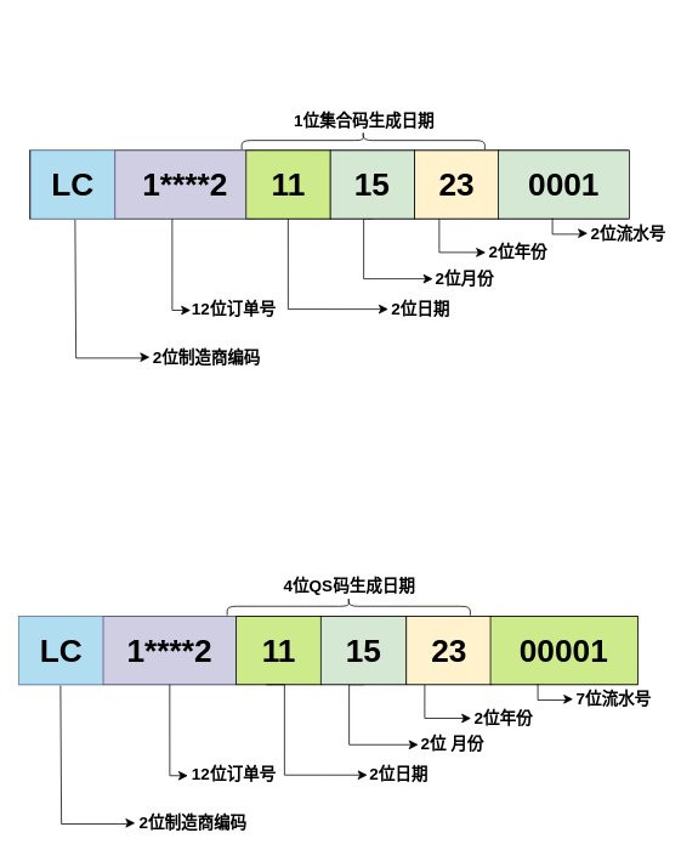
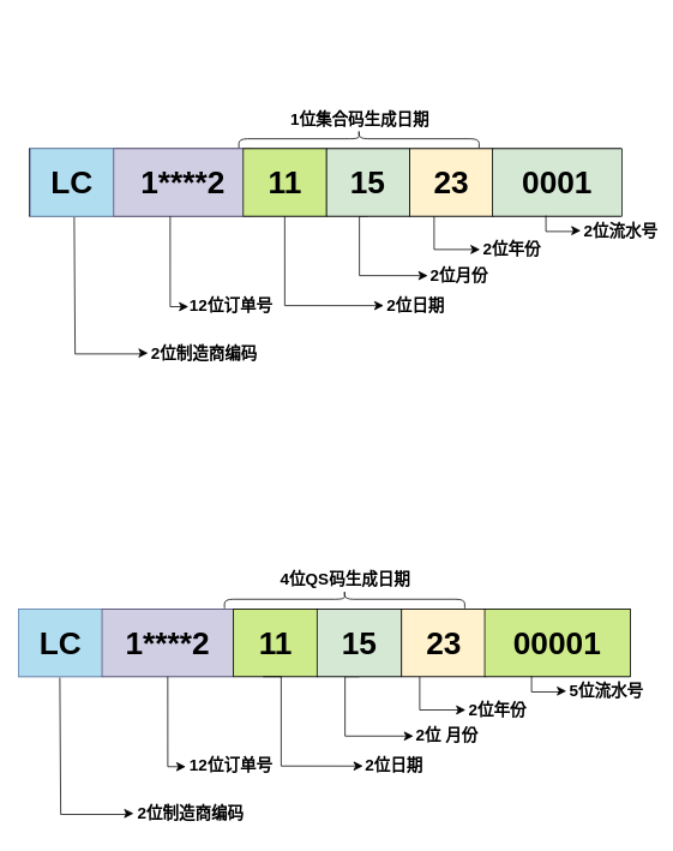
  <mxCell id="0" />
  <mxCell id="1" parent="0" />
  <mxCell id="2" value="2位制造商编码" style="text;strokeColor=none;fillColor=none;html=1;fontSize=18;fontStyle=1;verticalAlign=middle;align=center;movable=1;resizable=1;rotatable=1;deletable=1;editable=1;locked=0;connectable=1;" parent="1" vertex="1"><mxGeometry x="148" y="883" width="126" height="40" as="geometry" /></mxCell>
  <mxCell id="3" value="" style="edgeStyle=segmentEdgeStyle;endArrow=classic;html=1;curved=0;rounded=0;endSize=8;startSize=8;exitX=0.116;exitY=1.009;exitDx=0;exitDy=0;exitPerimeter=0;movable=1;resizable=1;rotatable=1;deletable=1;editable=1;locked=0;connectable=1;entryX=0;entryY=0.5;entryDx=0;entryDy=0;" parent="1" target="2" edge="1"><mxGeometry width="50" height="50" relative="1" as="geometry"><mxPoint x="66.002" y="751.996" as="sourcePoint" /><mxPoint x="141.49" y="885.31" as="targetPoint" /><Array as="points"><mxPoint x="67" y="752" /><mxPoint x="67" y="904" /><mxPoint x="139" y="904" /></Array></mxGeometry></mxCell>
  <mxCell id="4" value="" style="edgeStyle=segmentEdgeStyle;endArrow=classic;html=1;curved=0;rounded=0;endSize=8;startSize=8;movable=1;resizable=1;rotatable=1;deletable=1;editable=1;locked=0;connectable=1;exitX=0.5;exitY=1;exitDx=0;exitDy=0;" parent="1" source="12" target="15" edge="1"><mxGeometry width="50" height="50" relative="1" as="geometry"><mxPoint x="375" y="739" as="sourcePoint" /><mxPoint x="459" y="805" as="targetPoint" /><Array as="points"><mxPoint x="383" y="817" /></Array></mxGeometry></mxCell>
  <mxCell id="5" value="2位年份" style="text;strokeColor=none;fillColor=none;html=1;fontSize=18;fontStyle=1;verticalAlign=middle;align=center;movable=1;resizable=1;rotatable=1;deletable=1;editable=1;locked=0;connectable=1;" parent="1" vertex="1"><mxGeometry x="519" y="773" width="66" height="30" as="geometry" /></mxCell>
  <mxCell id="6" value="" style="edgeStyle=segmentEdgeStyle;endArrow=classic;html=1;curved=0;rounded=0;endSize=8;startSize=8;movable=1;resizable=1;rotatable=1;deletable=1;editable=1;locked=0;connectable=1;" parent="1" edge="1"><mxGeometry width="50" height="50" relative="1" as="geometry"><mxPoint x="466" y="748" as="sourcePoint" /><mxPoint x="517" y="788" as="targetPoint" /><Array as="points"><mxPoint x="466" y="788" /><mxPoint x="517" y="788" /></Array></mxGeometry></mxCell>
  <mxCell id="7" value="" style="group" parent="1" vertex="1" connectable="0"><mxGeometry x="20" y="676" width="680" height="75" as="geometry" /></mxCell>
  <mxCell id="8" value="" style="rounded=0;whiteSpace=wrap;html=1;" parent="7" vertex="1"><mxGeometry width="679.478" height="75" as="geometry" /></mxCell>
  <mxCell id="9" value="LC" style="rounded=0;whiteSpace=wrap;html=1;fillColor=#b1ddf0;strokeColor=#6c8ebf;fontStyle=1;fontSize=35;" parent="7" vertex="1"><mxGeometry width="93.937" height="75" as="geometry" /></mxCell>
  <mxCell id="10" value="1****2" style="rounded=0;whiteSpace=wrap;html=1;fillColor=#d0cee2;strokeColor=#56517e;fontStyle=1;fontSize=35;" parent="7" vertex="1"><mxGeometry x="92.893" width="146.124" height="75" as="geometry" /></mxCell>
  <mxCell id="11" value="11" style="rounded=0;whiteSpace=wrap;html=1;fillColor=#cdeb8b;fontStyle=1;fontSize=35;" parent="7" vertex="1"><mxGeometry x="239.018" width="93.937" height="75" as="geometry" /></mxCell>
  <mxCell id="12" value="15" style="rounded=0;whiteSpace=wrap;html=1;fillColor=#d5e8d4;fontStyle=1;fontSize=35;" parent="7" vertex="1"><mxGeometry x="331.911" width="93.937" height="75" as="geometry" /></mxCell>
  <mxCell id="13" value="23" style="rounded=0;whiteSpace=wrap;html=1;fillColor=#fff2cc;fontStyle=1;fontSize=35;" parent="7" vertex="1"><mxGeometry x="425.848" width="93.937" height="75" as="geometry" /></mxCell>
  <mxCell id="14" value="00001" style="rounded=0;whiteSpace=wrap;html=1;fillColor=#cdeb8b;fontStyle=1;fontSize=35;" parent="7" vertex="1"><mxGeometry x="518.219" width="161.781" height="75" as="geometry" /></mxCell>
  <mxCell id="15" value="2位 月份" style="text;strokeColor=none;fillColor=none;html=1;fontSize=18;fontStyle=1;verticalAlign=middle;align=center;movable=1;resizable=1;rotatable=1;deletable=1;editable=1;locked=0;connectable=1;" parent="1" vertex="1"><mxGeometry x="459" y="802" width="74" height="30" as="geometry" /></mxCell>
- <mxCell id="16" value="7位流水号" style="text;strokeColor=none;fillColor=none;html=1;fontSize=18;fontStyle=1;verticalAlign=middle;align=center;movable=1;resizable=1;rotatable=1;deletable=1;editable=1;locked=0;connectable=1;" parent="1" vertex="1"><mxGeometry x="635.5" y="752" width="74.5" height="30" as="geometry" /></mxCell>
+ <mxCell id="16" value="5位流水号" style="text;strokeColor=none;fillColor=none;html=1;fontSize=18;fontStyle=1;verticalAlign=middle;align=center;movable=1;resizable=1;rotatable=1;deletable=1;editable=1;locked=0;connectable=1;" parent="1" vertex="1"><mxGeometry x="635.5" y="752" width="74.5" height="30" as="geometry" /></mxCell>
  <mxCell id="17" value="" style="edgeStyle=segmentEdgeStyle;endArrow=classic;html=1;curved=0;rounded=0;endSize=8;startSize=8;movable=1;resizable=1;rotatable=1;deletable=1;editable=1;locked=0;connectable=1;exitX=0.476;exitY=1.004;exitDx=0;exitDy=0;exitPerimeter=0;" parent="1" edge="1"><mxGeometry width="50" height="50" relative="1" as="geometry"><mxPoint x="590.28" y="750.3" as="sourcePoint" /><mxPoint x="629" y="767" as="targetPoint" /><Array as="points"><mxPoint x="590" y="768" /><mxPoint x="622" y="768" /></Array></mxGeometry></mxCell>
  <mxCell id="18" value="" style="edgeStyle=segmentEdgeStyle;endArrow=classic;html=1;curved=0;rounded=0;endSize=8;startSize=8;movable=1;resizable=1;rotatable=1;deletable=1;editable=1;locked=0;connectable=1;entryX=0;entryY=0.5;entryDx=0;entryDy=0;" parent="1" target="19" edge="1"><mxGeometry width="50" height="50" relative="1" as="geometry"><mxPoint x="291.966" y="751" as="sourcePoint" /><mxPoint x="387" y="852" as="targetPoint" /><Array as="points"><mxPoint x="312" y="751" /><mxPoint x="312" y="850" /></Array></mxGeometry></mxCell>
  <mxCell id="19" value="2位日期" style="text;strokeColor=none;fillColor=none;html=1;fontSize=18;fontStyle=1;verticalAlign=middle;align=center;movable=1;resizable=1;rotatable=1;deletable=1;editable=1;locked=0;connectable=1;" parent="1" vertex="1"><mxGeometry x="403" y="835.33" width="68" height="30" as="geometry" /></mxCell>
  <mxCell id="20" value="" style="edgeStyle=segmentEdgeStyle;endArrow=classic;html=1;curved=0;rounded=0;endSize=8;startSize=8;movable=1;resizable=1;rotatable=1;deletable=1;editable=1;locked=0;connectable=1;exitX=0.5;exitY=1;exitDx=0;exitDy=0;" parent="1" edge="1" source="10"><mxGeometry width="50" height="50" relative="1" as="geometry"><mxPoint x="168" y="787" as="sourcePoint" /><mxPoint x="206" y="851" as="targetPoint" /><Array as="points"><mxPoint x="186" y="851" /></Array></mxGeometry></mxCell>
  <mxCell id="21" value="12位订单号" style="text;strokeColor=none;fillColor=none;html=1;fontSize=18;fontStyle=1;verticalAlign=middle;align=center;movable=1;resizable=1;rotatable=1;deletable=1;editable=1;locked=0;connectable=1;" parent="1" vertex="1"><mxGeometry x="218" y="835.33" width="76" height="30" as="geometry" /></mxCell>
  <mxCell id="22" value="" style="shape=curlyBracket;whiteSpace=wrap;html=1;rounded=1;labelPosition=left;verticalLabelPosition=middle;align=right;verticalAlign=middle;rotation=90;" parent="1" vertex="1"><mxGeometry x="372.5" y="531.5" width="20" height="267" as="geometry" /></mxCell>
  <mxCell id="23" value="4位QS码生成日期" style="text;strokeColor=none;fillColor=none;html=1;fontSize=18;fontStyle=1;verticalAlign=middle;align=center;movable=1;resizable=1;rotatable=1;deletable=1;editable=1;locked=0;connectable=1;" parent="1" vertex="1"><mxGeometry x="363" y="628" width="40" height="30" as="geometry" /></mxCell>
  <mxCell id="24" value="2位制造商编码" style="text;strokeColor=none;fillColor=none;html=1;fontSize=18;fontStyle=1;verticalAlign=middle;align=center;movable=1;resizable=1;rotatable=1;deletable=1;editable=1;locked=0;connectable=1;" parent="1" vertex="1"><mxGeometry x="164" y="371.5" width="124" height="40" as="geometry" /></mxCell>
  <mxCell id="25" value="" style="edgeStyle=segmentEdgeStyle;endArrow=classic;html=1;curved=0;rounded=0;endSize=8;startSize=8;exitX=0.116;exitY=1.009;exitDx=0;exitDy=0;exitPerimeter=0;movable=1;resizable=1;rotatable=1;deletable=1;editable=1;locked=0;connectable=1;entryX=0;entryY=0.5;entryDx=0;entryDy=0;" parent="1" target="24" edge="1"><mxGeometry width="50" height="50" relative="1" as="geometry"><mxPoint x="82.002" y="240.496" as="sourcePoint" /><mxPoint x="157.49" y="373.81" as="targetPoint" /><Array as="points"><mxPoint x="83" y="240.5" /><mxPoint x="83" y="392.5" /><mxPoint x="155" y="392.5" /></Array></mxGeometry></mxCell>
  <mxCell id="26" value="" style="edgeStyle=segmentEdgeStyle;endArrow=classic;html=1;curved=0;rounded=0;endSize=8;startSize=8;movable=1;resizable=1;rotatable=1;deletable=1;editable=1;locked=0;connectable=1;exitX=0.5;exitY=1;exitDx=0;exitDy=0;" parent="1" source="34" target="37" edge="1"><mxGeometry width="50" height="50" relative="1" as="geometry"><mxPoint x="391" y="227.5" as="sourcePoint" /><mxPoint x="475" y="293.5" as="targetPoint" /><Array as="points"><mxPoint x="399" y="305.5" /></Array></mxGeometry></mxCell>
  <mxCell id="27" value="2位年份" style="text;strokeColor=none;fillColor=none;html=1;fontSize=18;fontStyle=1;verticalAlign=middle;align=center;movable=1;resizable=1;rotatable=1;deletable=1;editable=1;locked=0;connectable=1;" parent="1" vertex="1"><mxGeometry x="535" y="261.5" width="66" height="30" as="geometry" /></mxCell>
  <mxCell id="28" value="" style="edgeStyle=segmentEdgeStyle;endArrow=classic;html=1;curved=0;rounded=0;endSize=8;startSize=8;movable=1;resizable=1;rotatable=1;deletable=1;editable=1;locked=0;connectable=1;" parent="1" edge="1"><mxGeometry width="50" height="50" relative="1" as="geometry"><mxPoint x="482" y="236.5" as="sourcePoint" /><mxPoint x="533" y="276.5" as="targetPoint" /><Array as="points"><mxPoint x="482" y="276.5" /><mxPoint x="533" y="276.5" /></Array></mxGeometry></mxCell>
  <mxCell id="29" value="" style="group;movable=1;resizable=1;rotatable=1;deletable=1;editable=1;locked=0;connectable=1;" parent="1" vertex="1" connectable="0"><mxGeometry x="21" y="164.5" width="670" height="75" as="geometry" /></mxCell>
  <mxCell id="30" value="" style="rounded=0;whiteSpace=wrap;html=1;" parent="29" vertex="1"><mxGeometry x="11.312" width="657.145" height="75" as="geometry" /></mxCell>
  <mxCell id="31" value="LC" style="rounded=0;whiteSpace=wrap;html=1;fillColor=#b1ddf0;strokeColor=#6c8ebf;fontStyle=1;fontSize=35;" parent="29" vertex="1"><mxGeometry x="12.341" width="92.556" height="75" as="geometry" /></mxCell>
  <mxCell id="32" value="1****2" style="rounded=0;whiteSpace=wrap;html=1;fillColor=#d0cee2;strokeColor=#56517e;fontStyle=1;fontSize=35;" parent="29" vertex="1"><mxGeometry x="104.896" width="154.259" height="75" as="geometry" /></mxCell>
  <mxCell id="33" value="11" style="rounded=0;whiteSpace=wrap;html=1;fillColor=#cdeb8b;fontStyle=1;fontSize=35;" parent="29" vertex="1"><mxGeometry x="248.872" width="92.556" height="75" as="geometry" /></mxCell>
  <mxCell id="34" value="15" style="rounded=0;whiteSpace=wrap;html=1;fillColor=#d5e8d4;fontStyle=1;fontSize=35;" parent="29" vertex="1"><mxGeometry x="341.427" width="92.556" height="75" as="geometry" /></mxCell>
  <mxCell id="35" value="23" style="rounded=0;whiteSpace=wrap;html=1;fillColor=#fff2cc;fontStyle=1;fontSize=35;" parent="29" vertex="1"><mxGeometry x="433.983" width="92.556" height="75" as="geometry" /></mxCell>
  <mxCell id="36" value="0001" style="rounded=0;whiteSpace=wrap;html=1;fillColor=#d5e8d4;fontStyle=1;fontSize=35;" parent="29" vertex="1"><mxGeometry x="526.025" width="143.975" height="75" as="geometry" /></mxCell>
  <mxCell id="37" value="&amp;nbsp;2位月份" style="text;strokeColor=none;fillColor=none;html=1;fontSize=18;fontStyle=1;verticalAlign=middle;align=center;movable=1;resizable=1;rotatable=1;deletable=1;editable=1;locked=0;connectable=1;" parent="1" vertex="1"><mxGeometry x="475" y="290.5" width="64" height="30" as="geometry" /></mxCell>
  <mxCell id="38" value="2位流水号" style="text;strokeColor=none;fillColor=none;html=1;fontSize=18;fontStyle=1;verticalAlign=middle;align=center;movable=1;resizable=1;rotatable=1;deletable=1;editable=1;locked=0;connectable=1;" parent="1" vertex="1"><mxGeometry x="651.5" y="240.5" width="74.5" height="30" as="geometry" /></mxCell>
  <mxCell id="39" value="" style="edgeStyle=segmentEdgeStyle;endArrow=classic;html=1;curved=0;rounded=0;endSize=8;startSize=8;movable=1;resizable=1;rotatable=1;deletable=1;editable=1;locked=0;connectable=1;exitX=0.476;exitY=1.004;exitDx=0;exitDy=0;exitPerimeter=0;" parent="1" edge="1"><mxGeometry width="50" height="50" relative="1" as="geometry"><mxPoint x="606.28" y="238.8" as="sourcePoint" /><mxPoint x="645" y="255.5" as="targetPoint" /><Array as="points"><mxPoint x="606" y="256.5" /><mxPoint x="638" y="256.5" /></Array></mxGeometry></mxCell>
  <mxCell id="40" value="" style="edgeStyle=segmentEdgeStyle;endArrow=classic;html=1;curved=0;rounded=0;endSize=8;startSize=8;movable=1;resizable=1;rotatable=1;deletable=1;editable=1;locked=0;connectable=1;entryX=0;entryY=0.5;entryDx=0;entryDy=0;" parent="1" edge="1"><mxGeometry width="50" height="50" relative="1" as="geometry"><mxPoint x="315.966" y="239.5" as="sourcePoint" /><mxPoint x="426" y="338.83" as="targetPoint" /><Array as="points"><mxPoint x="316" y="338.5" /></Array></mxGeometry></mxCell>
  <mxCell id="41" value="2位日期" style="text;strokeColor=none;fillColor=none;html=1;fontSize=18;fontStyle=1;verticalAlign=middle;align=center;movable=1;resizable=1;rotatable=1;deletable=1;editable=1;locked=0;connectable=1;" parent="1" vertex="1"><mxGeometry x="432" y="323.83" width="57" height="30" as="geometry" /></mxCell>
  <mxCell id="42" value="" style="edgeStyle=segmentEdgeStyle;endArrow=classic;html=1;curved=0;rounded=0;endSize=8;startSize=8;movable=1;resizable=1;rotatable=1;deletable=1;editable=1;locked=0;connectable=1;exitX=0.407;exitY=1.003;exitDx=0;exitDy=0;exitPerimeter=0;" parent="1" edge="1" source="32"><mxGeometry width="50" height="50" relative="1" as="geometry"><mxPoint x="188.966" y="240.5" as="sourcePoint" /><mxPoint x="209" y="340" as="targetPoint" /><Array as="points"><mxPoint x="189" y="340" /></Array></mxGeometry></mxCell>
  <mxCell id="43" value="12位订单号" style="text;strokeColor=none;fillColor=none;html=1;fontSize=18;fontStyle=1;verticalAlign=middle;align=center;movable=1;resizable=1;rotatable=1;deletable=1;editable=1;locked=0;connectable=1;" parent="1" vertex="1"><mxGeometry x="218" y="323.83" width="76" height="30" as="geometry" /></mxCell>
  <mxCell id="44" value="" style="shape=curlyBracket;whiteSpace=wrap;html=1;rounded=1;labelPosition=left;verticalLabelPosition=middle;align=right;verticalAlign=middle;rotation=90;" parent="1" vertex="1"><mxGeometry x="388.5" y="20" width="20" height="267" as="geometry" /></mxCell>
  <mxCell id="45" value="1位集合码生成日期" style="text;strokeColor=none;fillColor=none;html=1;fontSize=18;fontStyle=1;verticalAlign=middle;align=center;movable=1;resizable=1;rotatable=1;deletable=1;editable=1;locked=0;connectable=1;" parent="1" vertex="1"><mxGeometry x="379" y="116.5" width="40" height="30" as="geometry" /></mxCell>
